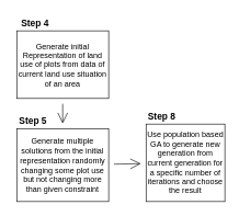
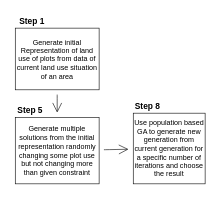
  <mxCell id="0" />
  <mxCell id="1" parent="0" />
  <mxCell id="2" value="" style="edgeStyle=none;curved=1;rounded=0;orthogonalLoop=1;jettySize=auto;html=1;endArrow=open;startSize=14;endSize=14;sourcePerimeterSpacing=8;targetPerimeterSpacing=8;" parent="1" source="3" target="5" edge="1"><mxGeometry relative="1" as="geometry" /></mxCell>
  <mxCell id="3" value="Generate initial Representation of land use of plots from data of current land use situation of an area" style="rounded=0;whiteSpace=wrap;html=1;hachureGap=4;" parent="1" vertex="1"><mxGeometry x="25" y="46" width="140" height="103" as="geometry" /></mxCell>
  <mxCell id="4" value="" style="edgeStyle=none;curved=1;rounded=0;orthogonalLoop=1;jettySize=auto;html=1;endArrow=open;startSize=14;endSize=14;sourcePerimeterSpacing=8;targetPerimeterSpacing=8;" parent="1" source="5" target="6" edge="1"><mxGeometry relative="1" as="geometry" /></mxCell>
  <mxCell id="5" value="Generate multiple solutions from the initial representation randomly changing some plot use but not changing more than given constraint" style="rounded=0;whiteSpace=wrap;html=1;hachureGap=4;" parent="1" vertex="1"><mxGeometry x="25" y="195" width="140" height="111" as="geometry" /></mxCell>
  <mxCell id="6" value="Use population based GA to generate new generation from current generation for a specific number of iterations and choose the result" style="whiteSpace=wrap;html=1;hachureGap=4;" parent="1" vertex="1"><mxGeometry x="222" y="188" width="120" height="118" as="geometry" /></mxCell>
- <mxCell id="7" value="&lt;b&gt;&lt;font style=&quot;font-size: 14px;&quot;&gt;Step 4&lt;/font&gt;&lt;/b&gt;" style="text;html=1;strokeColor=none;fillColor=none;align=center;verticalAlign=middle;whiteSpace=wrap;rounded=0;" vertex="1" parent="1"><mxGeometry x="23" y="20" width="60" height="30" as="geometry" /></mxCell>
+ <mxCell id="7" value="&lt;b&gt;&lt;font style=&quot;font-size: 14px;&quot;&gt;Step 1&lt;/font&gt;&lt;/b&gt;" style="text;html=1;strokeColor=none;fillColor=none;align=center;verticalAlign=middle;whiteSpace=wrap;rounded=0;" vertex="1" parent="1"><mxGeometry x="23" y="20" width="60" height="30" as="geometry" /></mxCell>
  <mxCell id="8" value="&lt;b&gt;&lt;font style=&quot;font-size: 14px;&quot;&gt;Step 5&lt;/font&gt;&lt;/b&gt;" style="text;html=1;strokeColor=none;fillColor=none;align=center;verticalAlign=middle;whiteSpace=wrap;rounded=0;" vertex="1" parent="1"><mxGeometry x="20" y="168" width="60" height="30" as="geometry" /></mxCell>
  <mxCell id="9" value="&lt;b&gt;&lt;font style=&quot;font-size: 14px;&quot;&gt;Step 8&lt;/font&gt;&lt;/b&gt;" style="text;html=1;strokeColor=none;fillColor=none;align=center;verticalAlign=middle;whiteSpace=wrap;rounded=0;" vertex="1" parent="1"><mxGeometry x="216" y="162" width="60" height="30" as="geometry" /></mxCell>
